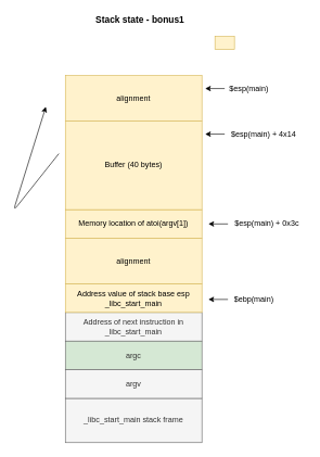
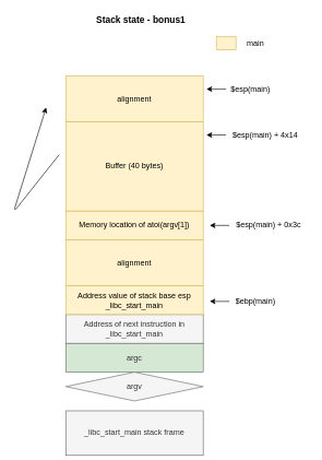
  <mxCell id="0" />
  <mxCell id="1" parent="0" />
  <mxCell id="2" value="Address of next instruction in _libc_start_main" style="rounded=0;whiteSpace=wrap;html=1;fillColor=#f5f5f5;strokeColor=#666666;fontColor=#333333;" parent="1" vertex="1"><mxGeometry x="100" y="479" width="210" height="44" as="geometry" /></mxCell>
- <mxCell id="3" value="_libc_start_main stack frame" style="rounded=0;whiteSpace=wrap;html=1;fillColor=#f5f5f5;strokeColor=#666666;fontColor=#333333;" parent="1" vertex="1"><mxGeometry x="100" y="611" width="210" height="68" as="geometry" /></mxCell>
+ <mxCell id="3" value="_libc_start_main stack frame" style="rounded=0;whiteSpace=wrap;html=1;fillColor=#f5f5f5;strokeColor=#666666;fontColor=#333333;" parent="1" vertex="1"><mxGeometry x="100" y="626" width="210" height="68" as="geometry" /></mxCell>
  <mxCell id="4" value="&lt;font style=&quot;font-size: 14px&quot;&gt;&lt;b&gt;Stack state - bonus1&lt;/b&gt;&lt;/font&gt;" style="text;html=1;strokeColor=none;fillColor=none;align=center;verticalAlign=middle;whiteSpace=wrap;rounded=0;" parent="1" vertex="1"><mxGeometry x="65" y="20" width="300" height="20" as="geometry" /></mxCell>
  <mxCell id="5" value="argc" style="rounded=0;whiteSpace=wrap;html=1;fillColor=#d5e8d4;strokeColor=#666666;fontColor=#333333;" vertex="1" parent="1"><mxGeometry x="100" y="523" width="210" height="44" as="geometry" /></mxCell>
- <mxCell id="6" value="argv" style="rounded=0;whiteSpace=wrap;html=1;fillColor=#f5f5f5;strokeColor=#666666;fontColor=#333333;" vertex="1" parent="1"><mxGeometry x="100" y="567" width="210" height="44" as="geometry" /></mxCell>
+ <mxCell id="6" value="argv" style="rhombus;whiteSpace=wrap;html=1;fillColor=#f5f5f5;strokeColor=#666666;fontColor=#333333;" vertex="1" parent="1"><mxGeometry x="100" y="567" width="210" height="44" as="geometry" /></mxCell>
  <mxCell id="7" value="$ebp(main)" style="text;html=1;strokeColor=none;fillColor=none;align=center;verticalAlign=middle;whiteSpace=wrap;rounded=0;" vertex="1" parent="1"><mxGeometry x="350" y="449" width="80" height="20" as="geometry" /></mxCell>
  <mxCell id="8" value="" style="endArrow=classic;html=1;entryX=1;entryY=0.5;entryDx=0;entryDy=0;exitX=0;exitY=0.5;exitDx=0;exitDy=0;" edge="1" source="7" parent="1"><mxGeometry width="50" height="50" relative="1" as="geometry"><mxPoint x="460" y="717" as="sourcePoint" /><mxPoint x="320" y="459" as="targetPoint" /></mxGeometry></mxCell>
  <mxCell id="9" value="Address value of stack base esp _libc_start_main" style="rounded=0;whiteSpace=wrap;html=1;fillColor=#fff2cc;strokeColor=#d6b656;" parent="1" vertex="1"><mxGeometry x="100" y="435" width="210" height="44" as="geometry" /></mxCell>
  <mxCell id="10" value="" style="endArrow=classic;html=1;exitX=0;exitY=0.5;exitDx=0;exitDy=0;entryX=0;entryY=0.5;entryDx=0;entryDy=0;" parent="1" edge="1"><mxGeometry width="50" height="50" relative="1" as="geometry"><mxPoint x="90" y="235" as="sourcePoint" /><mxPoint x="70" y="163" as="targetPoint" /><Array as="points"><mxPoint x="20" y="323" /></Array></mxGeometry></mxCell>
  <mxCell id="11" value="alignment" style="rounded=0;whiteSpace=wrap;html=1;fillColor=#fff2cc;strokeColor=#d6b656;" vertex="1" parent="1"><mxGeometry x="100" y="365" width="210" height="70" as="geometry" /></mxCell>
  <mxCell id="12" value="Memory location of atoi(argv[1])" style="rounded=0;whiteSpace=wrap;html=1;fillColor=#fff2cc;strokeColor=#d6b656;" vertex="1" parent="1"><mxGeometry x="100" y="321" width="210" height="44" as="geometry" /></mxCell>
  <mxCell id="13" value="$esp(main) + 0x3c" style="text;html=1;strokeColor=none;fillColor=none;align=center;verticalAlign=middle;whiteSpace=wrap;rounded=0;" vertex="1" parent="1"><mxGeometry x="350" y="333" width="120" height="20" as="geometry" /></mxCell>
  <mxCell id="14" value="" style="endArrow=classic;html=1;entryX=1;entryY=0.5;entryDx=0;entryDy=0;exitX=0;exitY=0.5;exitDx=0;exitDy=0;" edge="1" source="13" parent="1"><mxGeometry width="50" height="50" relative="1" as="geometry"><mxPoint x="460" y="601" as="sourcePoint" /><mxPoint x="320" y="343" as="targetPoint" /></mxGeometry></mxCell>
  <mxCell id="15" value="Buffer (40 bytes)" style="rounded=0;whiteSpace=wrap;html=1;fillColor=#fff2cc;strokeColor=#d6b656;" vertex="1" parent="1"><mxGeometry x="100" y="185" width="210" height="136" as="geometry" /></mxCell>
  <mxCell id="16" value="$esp(main) + 4x14" style="text;html=1;strokeColor=none;fillColor=none;align=center;verticalAlign=middle;whiteSpace=wrap;rounded=0;" vertex="1" parent="1"><mxGeometry x="345" y="195" width="120" height="20" as="geometry" /></mxCell>
  <mxCell id="17" value="" style="endArrow=classic;html=1;entryX=1;entryY=0.5;entryDx=0;entryDy=0;exitX=0;exitY=0.5;exitDx=0;exitDy=0;" edge="1" source="16" parent="1"><mxGeometry width="50" height="50" relative="1" as="geometry"><mxPoint x="455" y="463" as="sourcePoint" /><mxPoint x="315" y="205" as="targetPoint" /></mxGeometry></mxCell>
  <mxCell id="18" value="alignment" style="rounded=0;whiteSpace=wrap;html=1;fillColor=#fff2cc;strokeColor=#d6b656;" vertex="1" parent="1"><mxGeometry x="100" y="115" width="210" height="70" as="geometry" /></mxCell>
  <mxCell id="19" value="$esp(main)" style="text;html=1;strokeColor=none;fillColor=none;align=center;verticalAlign=middle;whiteSpace=wrap;rounded=0;" vertex="1" parent="1"><mxGeometry x="345" y="125" width="75" height="20" as="geometry" /></mxCell>
  <mxCell id="20" value="" style="endArrow=classic;html=1;entryX=1;entryY=0.5;entryDx=0;entryDy=0;exitX=0;exitY=0.5;exitDx=0;exitDy=0;" edge="1" source="19" parent="1"><mxGeometry width="50" height="50" relative="1" as="geometry"><mxPoint x="455" y="393" as="sourcePoint" /><mxPoint x="315" y="135" as="targetPoint" /></mxGeometry></mxCell>
+ <mxCell id="21" value="main" style="text;html=1;strokeColor=none;fillColor=none;align=center;verticalAlign=middle;whiteSpace=wrap;rounded=0;" vertex="1" parent="1"><mxGeometry x="370" y="55" width="40" height="20" as="geometry" /></mxCell>
  <mxCell id="22" value="" style="rounded=0;whiteSpace=wrap;html=1;fillColor=#fff2cc;strokeColor=#d6b656;" vertex="1" parent="1"><mxGeometry x="330" y="55" width="30" height="20" as="geometry" /></mxCell>
